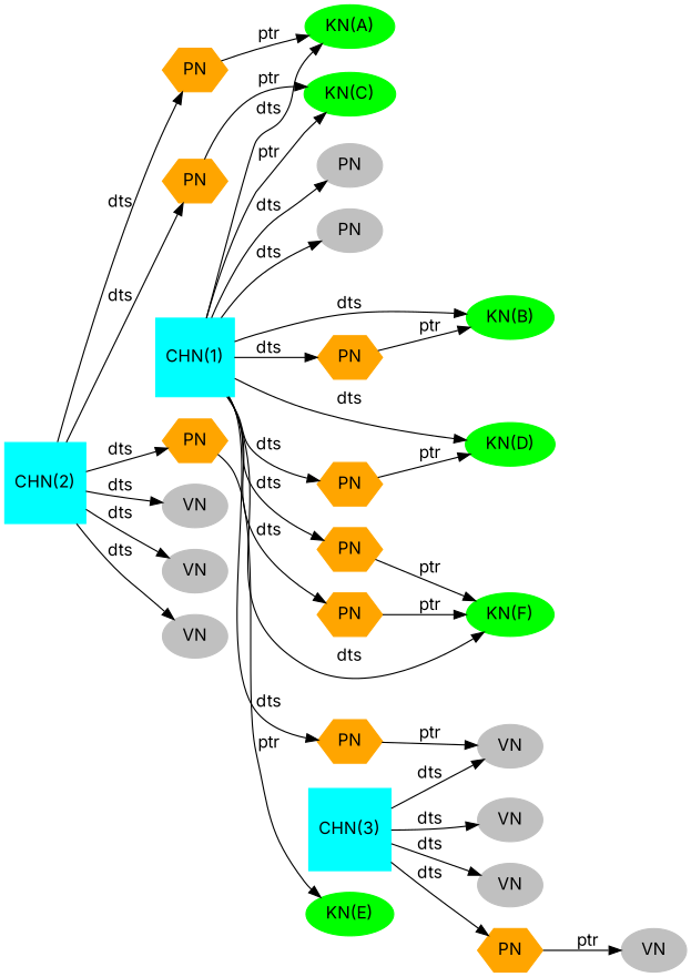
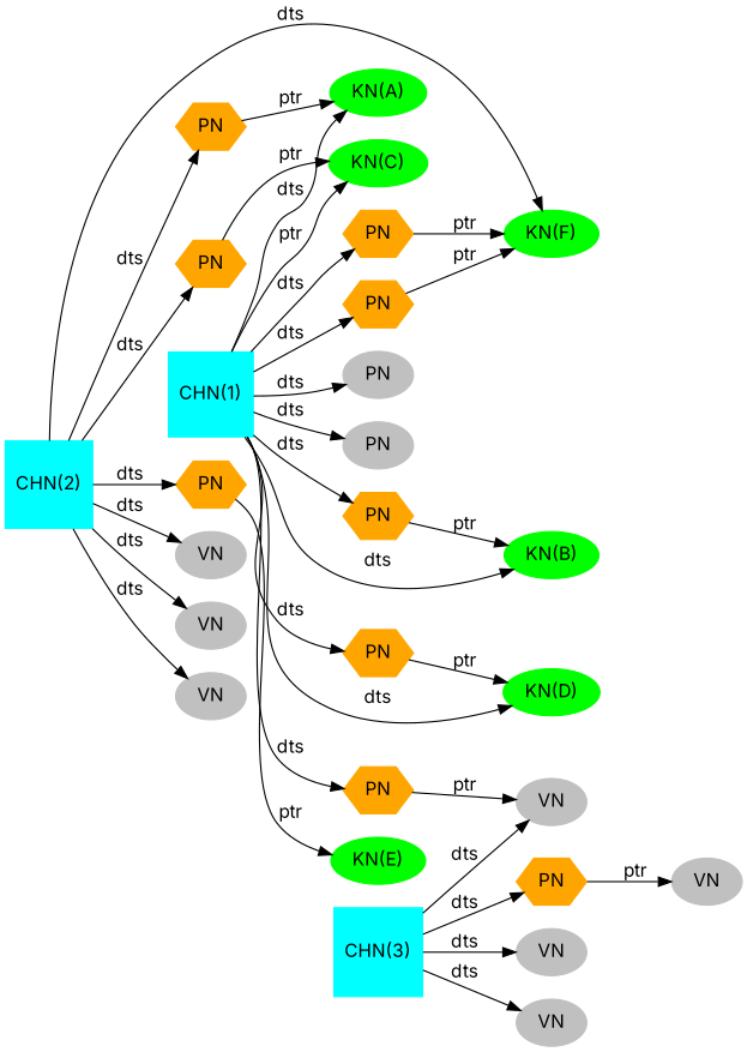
  strict digraph {
    fontname=Inter
    rankdir=LR
    node [color=orange fontname=Inter style=filled]
    edge [fontname=Inter weight=1]
    n1 [color=cyan label="CHN(1)" shape=square]
    n2 [label=PN shape=hexagon]
    n3 [label=PN shape=hexagon]
    n4 [label=PN shape=hexagon]
    n5 [label=PN shape=hexagon]
    n6 [color=grey label=PN]
    n7 [color=grey label=PN]
    n8 [label=PN shape=hexagon]
    n9 [color=green label="KN(A)"]
    n10 [color=green label="KN(B)"]
    n11 [color=green label="KN(C)"]
    n12 [color=green label="KN(D)"]
    n13 [color=green label="KN(F)"]
    n14 [color=grey label=VN]
    n15 [color=green label="KN(E)"]
    n16 [color=cyan label="CHN(2)" shape=square]
    n17 [label=PN shape=hexagon]
    n18 [label=PN shape=hexagon]
    n19 [label=PN shape=hexagon]
    n20 [color=grey label=VN]
    n21 [color=grey label=VN]
    n22 [color=grey label=VN]
    n23 [color=cyan label="CHN(3)" shape=square]
    n24 [color=grey label=VN]
    n25 [color=grey label=VN]
    n26 [label=PN shape=hexagon]
    n27 [color=grey label=VN]
    n1 -> n2 [label=dts]
    n1 -> n3 [label=dts]
    n1 -> n4 [label=dts]
    n1 -> n5 [label=dts]
    n1 -> n6 [label=dts]
    n1 -> n7 [label=dts]
    n1 -> n8 [label=dts]
    n1 -> n9 [label=dts]
    n1 -> n10 [label=dts]
    n1 -> n11 [label=ptr]
    n1 -> n12 [label=dts]
    n2 -> n10 [label=ptr]
    n3 -> n12 [label=ptr]
    n4 -> n13 [label=ptr]
    n5 -> n13 [label=ptr]
    n8 -> n14 [label=ptr]
-   n1 -> n13 [label=dts]
+   n16 -> n13 [label=dts]
    n16 -> n17 [label=dts]
    n16 -> n18 [label=dts]
    n16 -> n19 [label=dts]
    n16 -> n20 [label=dts]
    n16 -> n21 [label=dts]
    n16 -> n22 [label=dts]
    n17 -> n9 [label=ptr]
    n18 -> n11 [label=ptr]
    n19 -> n15 [label=ptr]
    n23 -> n14 [label=dts]
    n23 -> n24 [label=dts]
    n23 -> n25 [label=dts]
    n23 -> n26 [label=dts]
    n26 -> n27 [label=ptr]
  }
